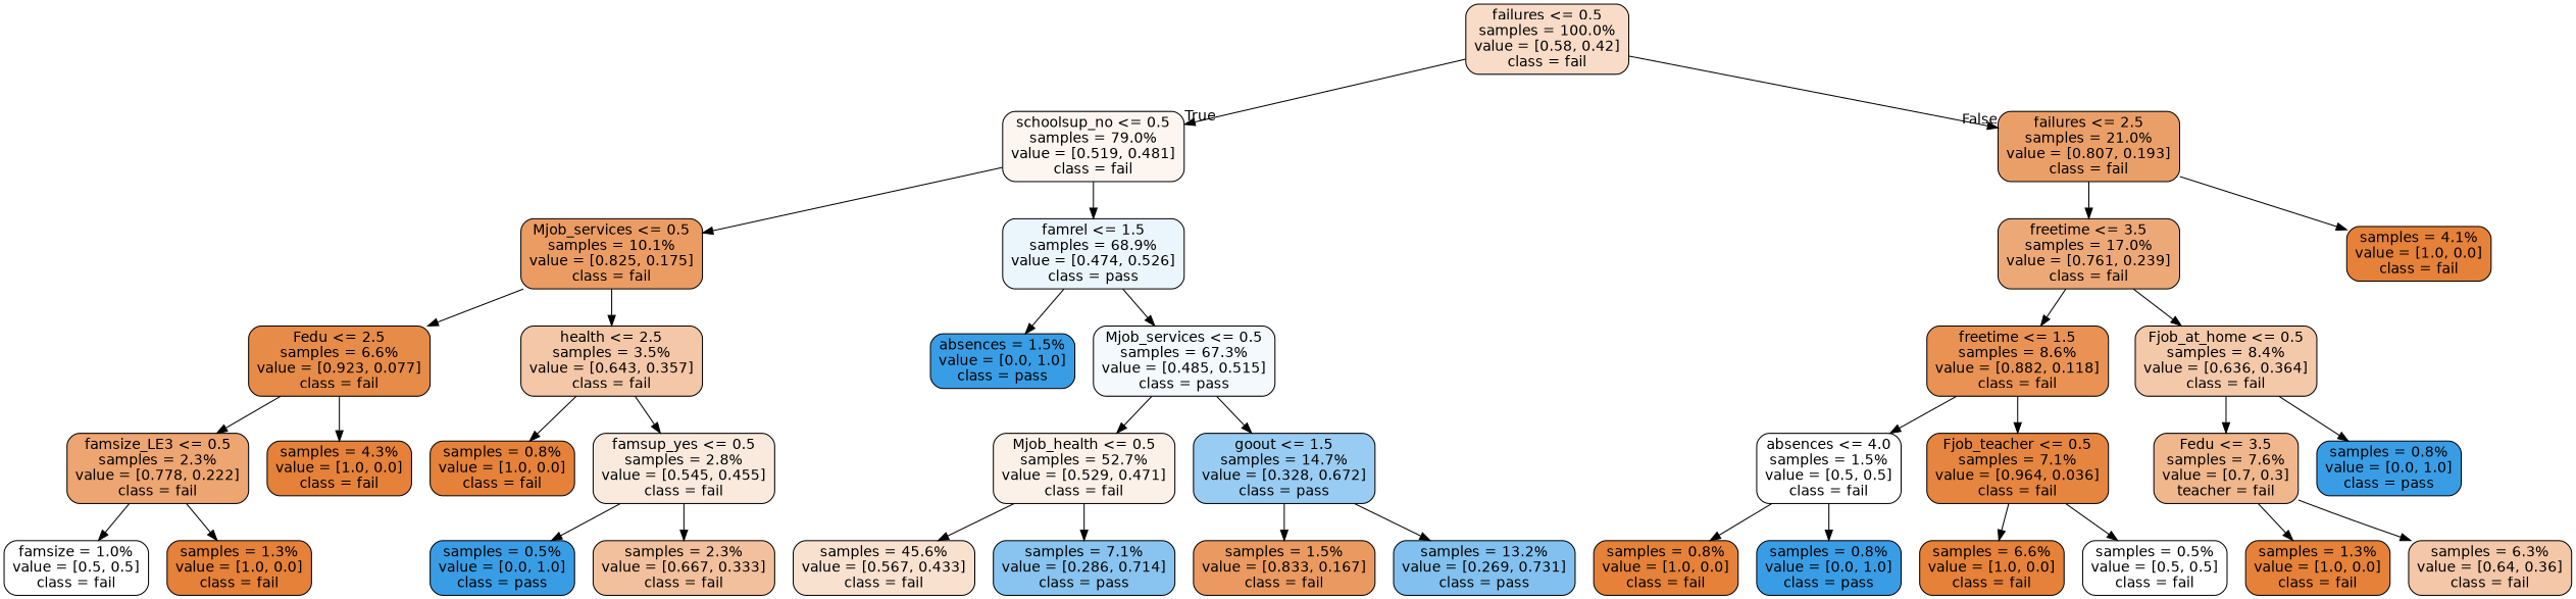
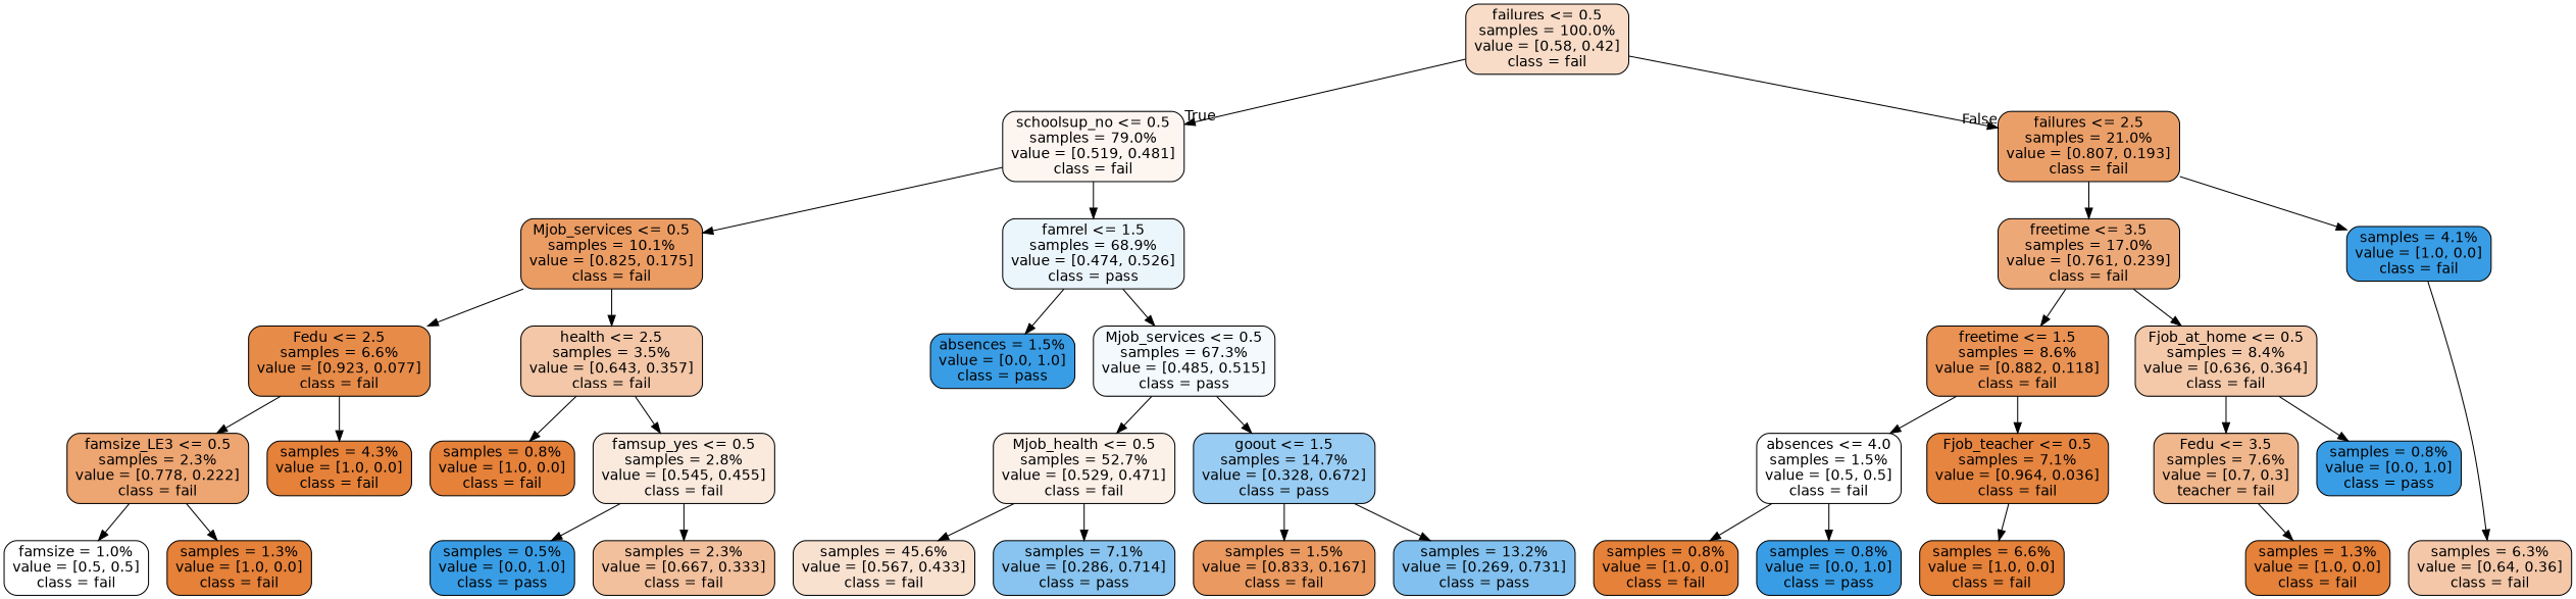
  digraph {
    node [color=black fillcolor="#e58139ff" fontname=helvetica shape=box style="filled, rounded"]
    edge [fontname=helvetica]
    n1 [fillcolor="#e5813946" label="failures <= 0.5\nsamples = 100.0%\nvalue = [0.58, 0.42]\nclass = fail"]
    n2 [fillcolor="#e5813913" label="schoolsup_no <= 0.5\nsamples = 79.0%\nvalue = [0.519, 0.481]\nclass = fail"]
    n3 [fillcolor="#e58139c2" label="failures <= 2.5\nsamples = 21.0%\nvalue = [0.807, 0.193]\nclass = fail"]
    n4 [fillcolor="#e58139c9" label="Mjob_services <= 0.5\nsamples = 10.1%\nvalue = [0.825, 0.175]\nclass = fail"]
    n5 [fillcolor="#399de519" label="famrel <= 1.5\nsamples = 68.9%\nvalue = [0.474, 0.526]\nclass = pass"]
    n6 [fillcolor="#e58139af" label="freetime <= 3.5\nsamples = 17.0%\nvalue = [0.761, 0.239]\nclass = fail"]
-   n7 [label="samples = 4.1%\nvalue = [1.0, 0.0]\nclass = fail"]
+   n7 [fillcolor="#399de5ff" label="samples = 4.1%\nvalue = [1.0, 0.0]\nclass = fail"]
    n8 [fillcolor="#e58139ea" label="Fedu <= 2.5\nsamples = 6.6%\nvalue = [0.923, 0.077]\nclass = fail"]
    n9 [fillcolor="#e5813971" label="health <= 2.5\nsamples = 3.5%\nvalue = [0.643, 0.357]\nclass = fail"]
    n10 [fillcolor="#399de5ff" label="absences = 1.5%\nvalue = [0.0, 1.0]\nclass = pass"]
    n11 [fillcolor="#399de50f" label="Mjob_services <= 0.5\nsamples = 67.3%\nvalue = [0.485, 0.515]\nclass = pass"]
    n12 [fillcolor="#e58139b6" label="famsize_LE3 <= 0.5\nsamples = 2.3%\nvalue = [0.778, 0.222]\nclass = fail"]
    n13 [label="samples = 4.3%\nvalue = [1.0, 0.0]\nclass = fail"]
    n14 [label="samples = 0.8%\nvalue = [1.0, 0.0]\nclass = fail"]
    n15 [fillcolor="#e581392a" label="famsup_yes <= 0.5\nsamples = 2.8%\nvalue = [0.545, 0.455]\nclass = fail"]
    n16 [fillcolor="#e5813900" label="famsize = 1.0%\nvalue = [0.5, 0.5]\nclass = fail"]
    n17 [label="samples = 1.3%\nvalue = [1.0, 0.0]\nclass = fail"]
    n18 [fillcolor="#399de5ff" label="samples = 0.5%\nvalue = [0.0, 1.0]\nclass = pass"]
    n19 [fillcolor="#e581397f" label="samples = 2.3%\nvalue = [0.667, 0.333]\nclass = fail"]
    n20 [fillcolor="#e581391c" label="Mjob_health <= 0.5\nsamples = 52.7%\nvalue = [0.529, 0.471]\nclass = fail"]
    n21 [fillcolor="#399de583" label="goout <= 1.5\nsamples = 14.7%\nvalue = [0.328, 0.672]\nclass = pass"]
    n22 [fillcolor="#e581393c" label="samples = 45.6%\nvalue = [0.567, 0.433]\nclass = fail"]
    n23 [fillcolor="#399de599" label="samples = 7.1%\nvalue = [0.286, 0.714]\nclass = pass"]
    n24 [fillcolor="#e58139cc" label="samples = 1.5%\nvalue = [0.833, 0.167]\nclass = fail"]
    n25 [fillcolor="#399de5a1" label="samples = 13.2%\nvalue = [0.269, 0.731]\nclass = pass"]
    n26 [fillcolor="#e58139dd" label="freetime <= 1.5\nsamples = 8.6%\nvalue = [0.882, 0.118]\nclass = fail"]
    n27 [fillcolor="#e581396d" label="Fjob_at_home <= 0.5\nsamples = 8.4%\nvalue = [0.636, 0.364]\nclass = fail"]
    n28 [fillcolor="#e5813900" label="absences <= 4.0\nsamples = 1.5%\nvalue = [0.5, 0.5]\nclass = fail"]
    n29 [fillcolor="#e58139f6" label="Fjob_teacher <= 0.5\nsamples = 7.1%\nvalue = [0.964, 0.036]\nclass = fail"]
    n30 [fillcolor="#e5813992" label="Fedu <= 3.5\nsamples = 7.6%\nvalue = [0.7, 0.3]\nteacher = fail"]
    n31 [fillcolor="#399de5ff" label="samples = 0.8%\nvalue = [0.0, 1.0]\nclass = pass"]
    n32 [label="samples = 0.8%\nvalue = [1.0, 0.0]\nclass = fail"]
    n33 [fillcolor="#399de5ff" label="samples = 0.8%\nvalue = [0.0, 1.0]\nclass = pass"]
    n34 [label="samples = 6.6%\nvalue = [1.0, 0.0]\nclass = fail"]
-   n35 [fillcolor="#e5813900" label="samples = 0.5%\nvalue = [0.5, 0.5]\nclass = fail"]
    n36 [fillcolor="#e5813970" label="samples = 6.3%\nvalue = [0.64, 0.36]\nclass = fail"]
    n37 [label="samples = 1.3%\nvalue = [1.0, 0.0]\nclass = fail"]
    n1 -> n2 [headlabel=True labelangle=45 labeldistance=2.5]
    n1 -> n3 [headlabel=False labelangle=-45 labeldistance=2.5]
    n2 -> n4
    n2 -> n5
    n3 -> n6
    n3 -> n7
    n4 -> n8
    n4 -> n9
    n5 -> n10
    n5 -> n11
    n6 -> n26
    n6 -> n27
    n8 -> n12
    n8 -> n13
    n9 -> n14
    n9 -> n15
    n11 -> n20
    n11 -> n21
    n12 -> n16
    n12 -> n17
    n15 -> n18
    n15 -> n19
    n20 -> n22
    n20 -> n23
    n21 -> n24
    n21 -> n25
    n26 -> n28
    n26 -> n29
    n27 -> n30
    n27 -> n31
    n28 -> n32
    n28 -> n33
    n29 -> n34
-   n29 -> n35
-   n30 -> n36
+   n7 -> n36
    n30 -> n37
  }
